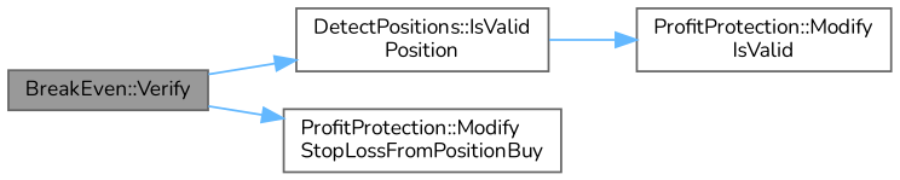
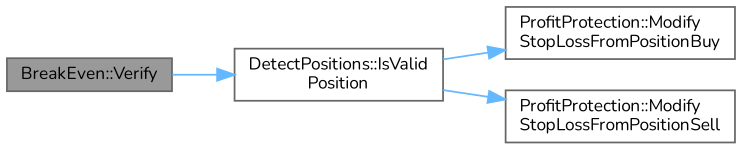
  digraph {
    fontname=Nunito
    rankdir=LR
    node [color=grey40 fillcolor=white fontname=Nunito fontsize=10 shape=box style=filled]
    edge [color=steelblue1 fontname=Nunito fontsize=10 labelfontname=Helvetica labelfontsize=10 style=solid]
    n1 [color=gray40 fillcolor=grey60 fontcolor=black height=0.2 label="BreakEven::Verify" width=0.4]
    n2 [height=0.2 label="DetectPositions::IsValid\lPosition" width=0.4]
    n3 [height=0.2 label="ProfitProtection::Modify\lStopLossFromPositionBuy" width=0.4]
-   n4 [height=0.2 label="ProfitProtection::Modify\lIsValid" width=0.4]
+   n4 [height=0.2 label="ProfitProtection::Modify\lStopLossFromPositionSell" width=0.4]
    n1 -> n2
-   n1 -> n3
+   n2 -> n3
    n2 -> n4
  }
